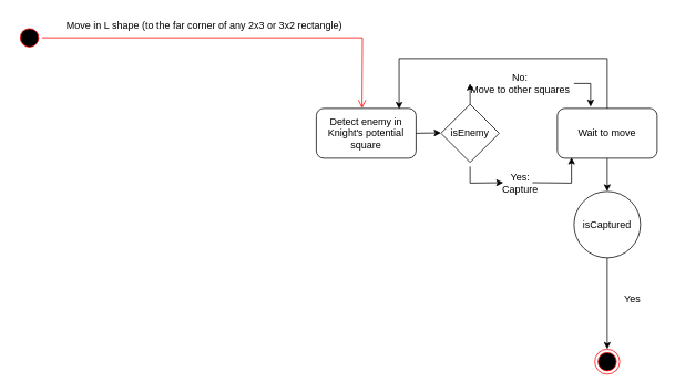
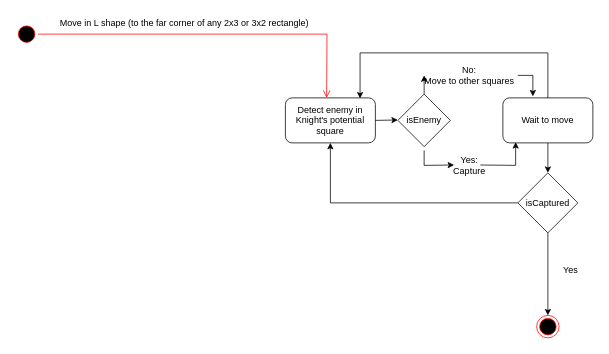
  <mxCell id="0" />
  <mxCell id="1" parent="0" />
  <mxCell id="2" value="Detect enemy in Knight's potential square" style="rounded=1;whiteSpace=wrap;html=1;" parent="1" vertex="1"><mxGeometry x="380" y="130" width="120" height="60" as="geometry" /></mxCell>
  <mxCell id="3" value="" style="ellipse;html=1;shape=startState;fillColor=#000000;strokeColor=#ff0000;" parent="1" vertex="1"><mxGeometry x="20" y="30" width="30" height="30" as="geometry" /></mxCell>
  <mxCell id="4" value="" style="edgeStyle=orthogonalEdgeStyle;html=1;verticalAlign=bottom;endArrow=open;endSize=8;strokeColor=#ff0000;rounded=0;entryX=0.5;entryY=0;entryDx=0;entryDy=0;" parent="1" source="3" edge="1"><mxGeometry relative="1" as="geometry"><mxPoint x="435" y="130" as="targetPoint" /></mxGeometry></mxCell>
  <mxCell id="5" value="Move in L shape (to the far corner of any 2x3 or 3x2 rectangle)" style="text;html=1;align=center;verticalAlign=middle;resizable=0;points=[];autosize=1;strokeColor=none;fillColor=none;" parent="1" vertex="1"><mxGeometry x="70" y="20" width="350" height="20" as="geometry" /></mxCell>
  <mxCell id="6" value="Yes:&lt;br&gt;Capture" style="text;html=1;align=center;verticalAlign=middle;resizable=0;points=[];autosize=1;strokeColor=none;fillColor=none;" parent="1" vertex="1"><mxGeometry x="595" y="205" width="60" height="30" as="geometry" /></mxCell>
  <mxCell id="7" value="No:&lt;br&gt;Move to other squares" style="text;html=1;align=center;verticalAlign=middle;resizable=0;points=[];autosize=1;strokeColor=none;fillColor=none;" parent="1" vertex="1"><mxGeometry x="560" y="85" width="130" height="30" as="geometry" /></mxCell>
  <mxCell id="8" value="Wait to move&lt;span style=&quot;color: rgba(0 , 0 , 0 , 0) ; font-family: monospace ; font-size: 0px&quot;&gt;%3CmxGraphModel%3E%3Croot%3E%3CmxCell%20id%3D%220%22%2F%3E%3CmxCell%20id%3D%221%22%20parent%3D%220%22%2F%3E%3CmxCell%20id%3D%222%22%20value%3D%22Detect%20enemy%20in%20Knight's%20potential%20moves%22%20style%3D%22rounded%3D1%3BwhiteSpace%3Dwrap%3Bhtml%3D1%3B%22%20vertex%3D%221%22%20parent%3D%221%22%3E%3CmxGeometry%20x%3D%22400%22%20y%3D%22170%22%20width%3D%22120%22%20height%3D%2260%22%20as%3D%22geometry%22%2F%3E%3C%2FmxCell%3E%3C%2Froot%3E%3C%2FmxGraphModel%3E&lt;/span&gt;" style="rounded=1;whiteSpace=wrap;html=1;" parent="1" vertex="1"><mxGeometry x="670" y="130" width="120" height="60" as="geometry" /></mxCell>
- <mxCell id="9" value="isCaptured" style="ellipse;whiteSpace=wrap;html=1;" parent="1" vertex="1"><mxGeometry x="690" y="230" width="80" height="80" as="geometry" /></mxCell>
+ <mxCell id="9" value="isCaptured" style="rhombus;whiteSpace=wrap;html=1;" parent="1" vertex="1"><mxGeometry x="690" y="230" width="80" height="80" as="geometry" /></mxCell>
  <mxCell id="10" value="" style="endArrow=classic;html=1;rounded=0;entryX=0.5;entryY=0;entryDx=0;entryDy=0;exitX=0.5;exitY=1;exitDx=0;exitDy=0;" parent="1" source="8" target="9" edge="1"><mxGeometry width="50" height="50" relative="1" as="geometry"><mxPoint x="380" y="220" as="sourcePoint" /><mxPoint x="430" y="170" as="targetPoint" /></mxGeometry></mxCell>
  <mxCell id="11" value="" style="ellipse;html=1;shape=endState;fillColor=#000000;strokeColor=#ff0000;" parent="1" vertex="1"><mxGeometry x="715" y="420" width="30" height="30" as="geometry" /></mxCell>
  <mxCell id="12" value="" style="endArrow=classic;html=1;rounded=0;exitX=0.5;exitY=1;exitDx=0;exitDy=0;entryX=0.5;entryY=0;entryDx=0;entryDy=0;" parent="1" source="9" target="11" edge="1"><mxGeometry width="50" height="50" relative="1" as="geometry"><mxPoint x="740" y="380" as="sourcePoint" /><mxPoint x="790" y="330" as="targetPoint" /></mxGeometry></mxCell>
  <mxCell id="13" value="Yes" style="text;html=1;align=center;verticalAlign=middle;resizable=0;points=[];autosize=1;strokeColor=none;fillColor=none;" parent="1" vertex="1"><mxGeometry x="745" y="350" width="30" height="20" as="geometry" /></mxCell>
+ <mxCell id="14" value="" style="edgeStyle=segmentEdgeStyle;endArrow=classic;html=1;rounded=0;entryX=0.5;entryY=1;entryDx=0;entryDy=0;" parent="1" source="9" target="2" edge="1"><mxGeometry width="50" height="50" relative="1" as="geometry"><mxPoint x="545" y="260" as="sourcePoint" /><mxPoint x="440" y="300" as="targetPoint" /></mxGeometry></mxCell>
  <mxCell id="15" value="" style="edgeStyle=segmentEdgeStyle;endArrow=classic;html=1;rounded=0;entryX=0.83;entryY=0.013;entryDx=0;entryDy=0;entryPerimeter=0;" parent="1" target="2" edge="1"><mxGeometry width="50" height="50" relative="1" as="geometry"><mxPoint x="730" y="70" as="sourcePoint" /><mxPoint x="480" y="-10" as="targetPoint" /></mxGeometry></mxCell>
  <mxCell id="16" value="" style="endArrow=none;html=1;rounded=0;entryX=0.5;entryY=0;entryDx=0;entryDy=0;" parent="1" target="8" edge="1"><mxGeometry width="50" height="50" relative="1" as="geometry"><mxPoint x="730" y="70" as="sourcePoint" /><mxPoint x="430" y="150" as="targetPoint" /></mxGeometry></mxCell>
  <mxCell id="17" value="isEnemy" style="rhombus;whiteSpace=wrap;html=1;" vertex="1" parent="1"><mxGeometry x="530" y="125" width="70" height="70" as="geometry" /></mxCell>
  <mxCell id="18" value="" style="endArrow=classic;html=1;rounded=0;exitX=1;exitY=0.5;exitDx=0;exitDy=0;" edge="1" parent="1" source="2"><mxGeometry width="50" height="50" relative="1" as="geometry"><mxPoint x="490" y="159.5" as="sourcePoint" /><mxPoint x="530" y="159.5" as="targetPoint" /></mxGeometry></mxCell>
  <mxCell id="19" value="" style="endArrow=classic;html=1;rounded=0;" edge="1" parent="1"><mxGeometry width="50" height="50" relative="1" as="geometry"><mxPoint x="565" y="200" as="sourcePoint" /><mxPoint x="605" y="219.5" as="targetPoint" /><Array as="points"><mxPoint x="565" y="220" /></Array></mxGeometry></mxCell>
  <mxCell id="20" value="" style="endArrow=classic;html=1;rounded=0;entryX=0.142;entryY=0.983;entryDx=0;entryDy=0;entryPerimeter=0;" edge="1" parent="1" target="8"><mxGeometry width="50" height="50" relative="1" as="geometry"><mxPoint x="640" y="219.5" as="sourcePoint" /><mxPoint x="690" y="219.5" as="targetPoint" /><Array as="points"><mxPoint x="687" y="220" /></Array></mxGeometry></mxCell>
  <mxCell id="21" value="" style="endArrow=classic;html=1;rounded=0;exitX=0.5;exitY=0;exitDx=0;exitDy=0;" edge="1" parent="1" source="17"><mxGeometry width="50" height="50" relative="1" as="geometry"><mxPoint x="530" y="150" as="sourcePoint" /><mxPoint x="565" y="100" as="targetPoint" /></mxGeometry></mxCell>
  <mxCell id="22" value="" style="endArrow=classic;html=1;rounded=0;entryX=0.333;entryY=-0.033;entryDx=0;entryDy=0;entryPerimeter=0;" edge="1" parent="1" target="8"><mxGeometry width="50" height="50" relative="1" as="geometry"><mxPoint x="690" y="100" as="sourcePoint" /><mxPoint x="705" y="90" as="targetPoint" /><Array as="points"><mxPoint x="710" y="100" /></Array></mxGeometry></mxCell>
